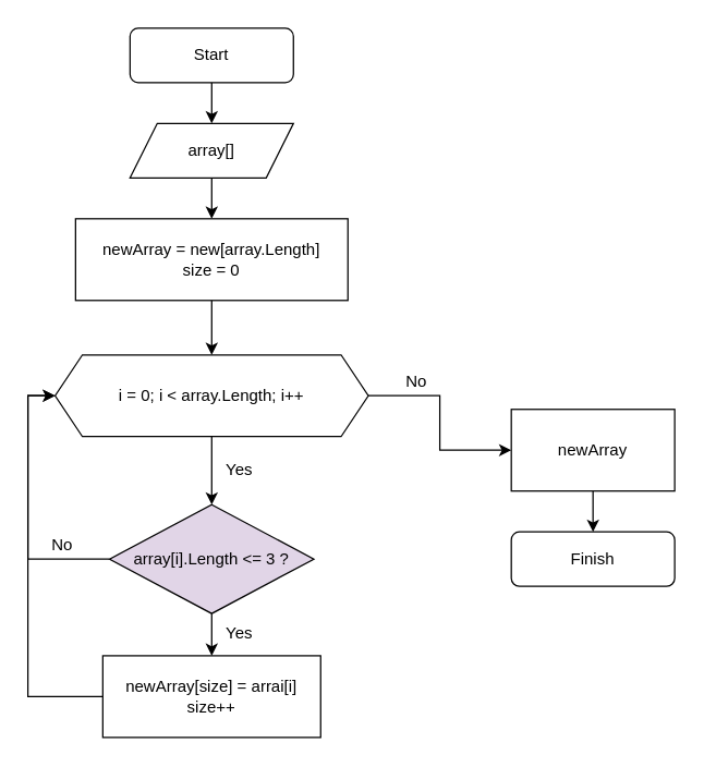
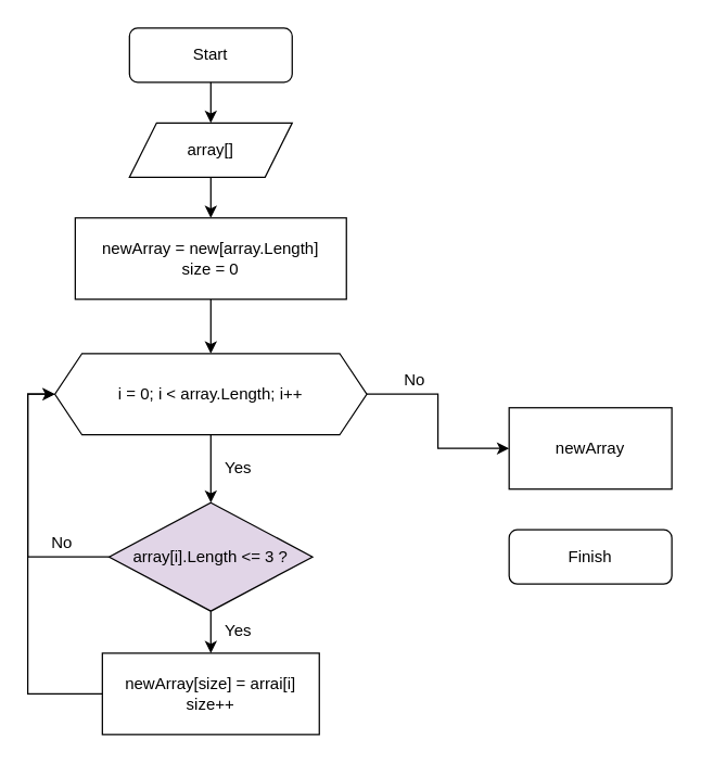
  <mxCell id="0" />
  <mxCell id="1" parent="0" />
  <mxCell id="2" value="" style="edgeStyle=orthogonalEdgeStyle;rounded=0;orthogonalLoop=1;jettySize=auto;html=1;" edge="1" parent="1" source="3" target="5"><mxGeometry relative="1" as="geometry" /></mxCell>
  <mxCell id="3" value="Start" style="rounded=1;whiteSpace=wrap;html=1;" vertex="1" parent="1"><mxGeometry x="95" y="20" width="120" height="40" as="geometry" /></mxCell>
  <mxCell id="4" value="" style="edgeStyle=orthogonalEdgeStyle;rounded=0;orthogonalLoop=1;jettySize=auto;html=1;" edge="1" parent="1" source="5" target="7"><mxGeometry relative="1" as="geometry" /></mxCell>
  <mxCell id="5" value="array[]" style="shape=parallelogram;perimeter=parallelogramPerimeter;whiteSpace=wrap;html=1;fixedSize=1;" vertex="1" parent="1"><mxGeometry x="95" y="90" width="120" height="40" as="geometry" /></mxCell>
  <mxCell id="6" value="" style="edgeStyle=orthogonalEdgeStyle;rounded=0;orthogonalLoop=1;jettySize=auto;html=1;" edge="1" parent="1" source="7" target="10"><mxGeometry relative="1" as="geometry" /></mxCell>
  <mxCell id="7" value="newArray = new[array.Length]&lt;br&gt;size = 0" style="whiteSpace=wrap;html=1;" vertex="1" parent="1"><mxGeometry x="55" y="160" width="200" height="60" as="geometry" /></mxCell>
  <mxCell id="8" value="" style="edgeStyle=orthogonalEdgeStyle;rounded=0;orthogonalLoop=1;jettySize=auto;html=1;" edge="1" parent="1" source="10" target="12"><mxGeometry relative="1" as="geometry" /></mxCell>
  <mxCell id="9" value="" style="edgeStyle=orthogonalEdgeStyle;rounded=0;orthogonalLoop=1;jettySize=auto;html=1;" edge="1" parent="1" source="10" target="16"><mxGeometry relative="1" as="geometry" /></mxCell>
  <mxCell id="10" value="i = 0; i &amp;lt; array.Length; i++" style="shape=hexagon;perimeter=hexagonPerimeter2;whiteSpace=wrap;html=1;fixedSize=1;" vertex="1" parent="1"><mxGeometry x="40" y="260" width="230" height="60" as="geometry" /></mxCell>
- <mxCell id="11" value="" style="edgeStyle=orthogonalEdgeStyle;rounded=0;orthogonalLoop=1;jettySize=auto;html=1;" edge="1" parent="1" source="12" target="21"><mxGeometry relative="1" as="geometry" /></mxCell>
  <mxCell id="12" value="newArray" style="whiteSpace=wrap;html=1;" vertex="1" parent="1"><mxGeometry x="375" y="300" width="120" height="60" as="geometry" /></mxCell>
  <mxCell id="13" value="No" style="text;html=1;align=center;verticalAlign=middle;resizable=0;points=[];autosize=1;strokeColor=none;fillColor=none;" vertex="1" parent="1"><mxGeometry x="285" y="265" width="40" height="30" as="geometry" /></mxCell>
  <mxCell id="14" value="" style="edgeStyle=orthogonalEdgeStyle;rounded=0;orthogonalLoop=1;jettySize=auto;html=1;" edge="1" parent="1" source="16" target="18"><mxGeometry relative="1" as="geometry" /></mxCell>
  <mxCell id="15" style="edgeStyle=orthogonalEdgeStyle;rounded=0;orthogonalLoop=1;jettySize=auto;html=1;entryX=0;entryY=0.5;entryDx=0;entryDy=0;" edge="1" parent="1" source="16" target="10"><mxGeometry relative="1" as="geometry"><Array as="points"><mxPoint x="20" y="410" /><mxPoint x="20" y="290" /></Array></mxGeometry></mxCell>
  <mxCell id="16" value="array[i].Length &amp;lt;= 3 ?" style="rhombus;whiteSpace=wrap;html=1;fillColor=#e1d5e7;" vertex="1" parent="1"><mxGeometry x="80" y="370" width="150" height="80" as="geometry" /></mxCell>
  <mxCell id="17" style="edgeStyle=orthogonalEdgeStyle;rounded=0;orthogonalLoop=1;jettySize=auto;html=1;entryX=0;entryY=0.5;entryDx=0;entryDy=0;" edge="1" parent="1" source="18" target="10"><mxGeometry relative="1" as="geometry"><Array as="points"><mxPoint x="20" y="511" /><mxPoint x="20" y="290" /></Array></mxGeometry></mxCell>
  <mxCell id="18" value="newArray[size] = arrai[i]&lt;br&gt;size++" style="whiteSpace=wrap;html=1;" vertex="1" parent="1"><mxGeometry x="75" y="481" width="160" height="60" as="geometry" /></mxCell>
  <mxCell id="19" value="Yes" style="text;html=1;align=center;verticalAlign=middle;resizable=0;points=[];autosize=1;strokeColor=none;fillColor=none;" vertex="1" parent="1"><mxGeometry x="155" y="450" width="40" height="30" as="geometry" /></mxCell>
  <mxCell id="20" value="No" style="text;html=1;align=center;verticalAlign=middle;resizable=0;points=[];autosize=1;strokeColor=none;fillColor=none;" vertex="1" parent="1"><mxGeometry x="25" y="385" width="40" height="30" as="geometry" /></mxCell>
  <mxCell id="21" value="Finish" style="rounded=1;whiteSpace=wrap;html=1;" vertex="1" parent="1"><mxGeometry x="375" y="390" width="120" height="40" as="geometry" /></mxCell>
  <mxCell id="22" value="Yes" style="text;html=1;align=center;verticalAlign=middle;resizable=0;points=[];autosize=1;strokeColor=none;fillColor=none;" vertex="1" parent="1"><mxGeometry x="155" y="330" width="40" height="30" as="geometry" /></mxCell>
